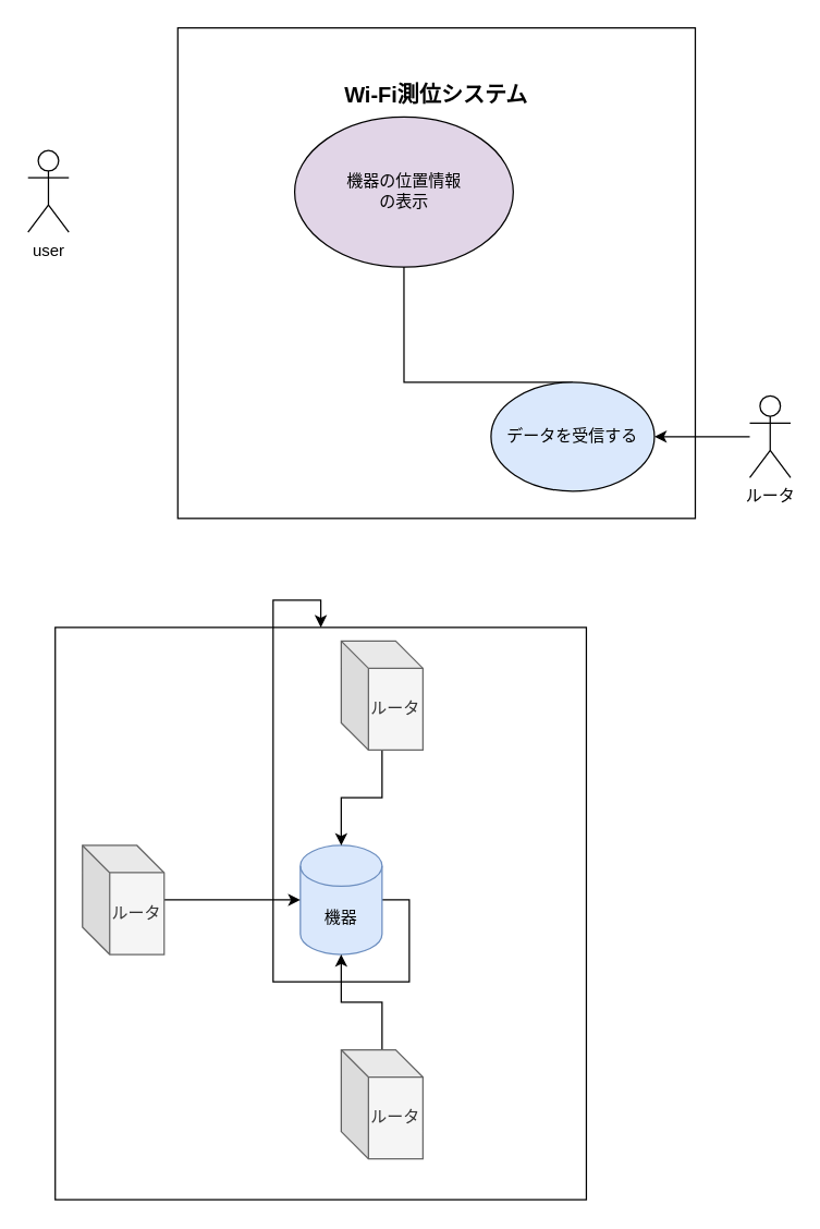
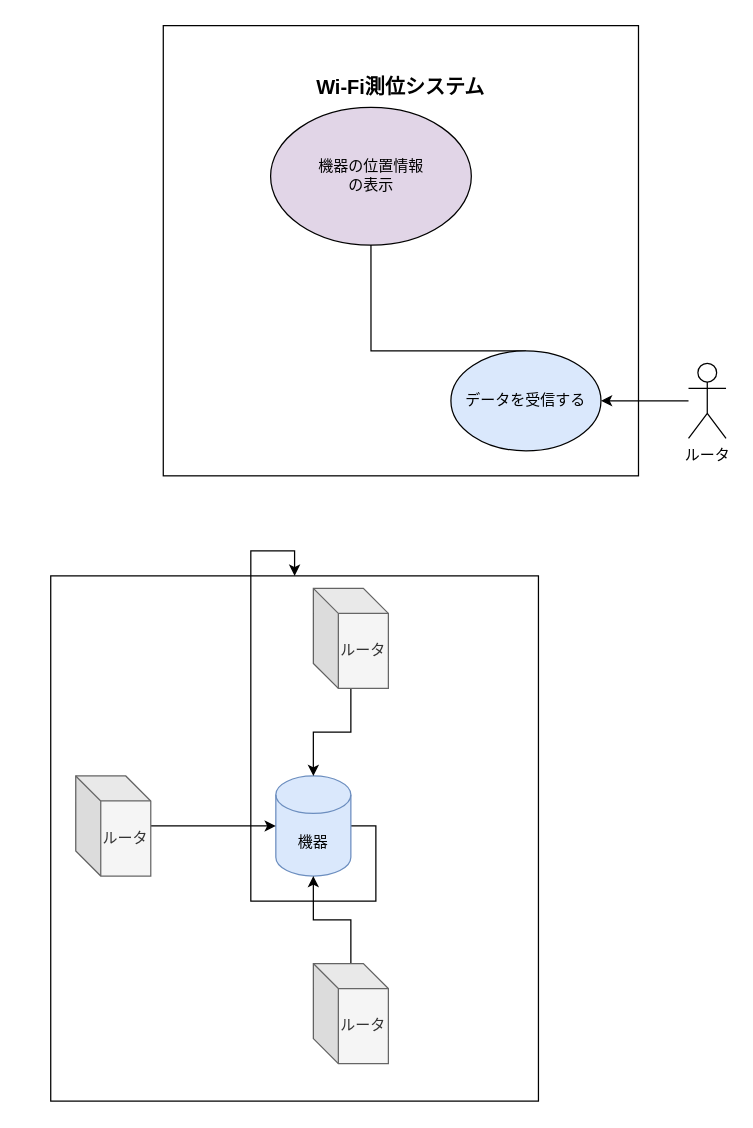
  <mxCell id="0" />
  <mxCell id="1" parent="0" />
  <mxCell id="2" value="" style="rounded=0;whiteSpace=wrap;html=1;" vertex="1" parent="1"><mxGeometry x="40" y="460" width="390" height="420" as="geometry" /></mxCell>
  <mxCell id="3" style="edgeStyle=orthogonalEdgeStyle;rounded=0;orthogonalLoop=1;jettySize=auto;html=1;exitX=0.5;exitY=1;exitDx=0;exitDy=0;" edge="1" parent="1"><mxGeometry relative="1" as="geometry"><mxPoint x="440" y="560" as="sourcePoint" /><mxPoint x="440" y="560" as="targetPoint" /></mxGeometry></mxCell>
  <mxCell id="4" value="" style="group" vertex="1" connectable="0" parent="1"><mxGeometry x="130" y="20" width="380" height="360" as="geometry" /></mxCell>
  <mxCell id="5" value="" style="rounded=0;whiteSpace=wrap;html=1;" vertex="1" parent="4"><mxGeometry width="380" height="360" as="geometry" /></mxCell>
  <mxCell id="6" value="&lt;font style=&quot;font-size: 16px&quot;&gt;&lt;b&gt;Wi-Fi測位システム&lt;/b&gt;&lt;/font&gt;" style="text;html=1;strokeColor=none;fillColor=none;align=center;verticalAlign=middle;whiteSpace=wrap;rounded=0;" vertex="1" parent="4"><mxGeometry x="85.806" y="32.727" width="208.387" height="32.727" as="geometry" /></mxCell>
  <mxCell id="7" value="機器の位置情報&lt;br&gt;の表示" style="ellipse;whiteSpace=wrap;html=1;fillColor=#e1d5e7;" vertex="1" parent="4"><mxGeometry x="85.81" y="65.45" width="160.52" height="110" as="geometry" /></mxCell>
  <mxCell id="8" style="edgeStyle=orthogonalEdgeStyle;rounded=0;orthogonalLoop=1;jettySize=auto;html=1;entryX=0.5;entryY=1;entryDx=0;entryDy=0;endArrow=none;" edge="1" parent="4" source="9" target="7"><mxGeometry relative="1" as="geometry"><Array as="points"><mxPoint x="166" y="260" /></Array></mxGeometry></mxCell>
  <mxCell id="9" value="データを受信する" style="ellipse;whiteSpace=wrap;html=1;fillColor=#dae8fc;" vertex="1" parent="4"><mxGeometry x="230" y="260" width="120" height="80" as="geometry" /></mxCell>
- <mxCell id="10" value="user" style="shape=umlActor;verticalLabelPosition=bottom;verticalAlign=top;html=1;outlineConnect=0;" vertex="1" parent="1"><mxGeometry x="20" y="110" width="30" height="60" as="geometry" /></mxCell>
  <mxCell id="11" style="edgeStyle=orthogonalEdgeStyle;rounded=0;orthogonalLoop=1;jettySize=auto;html=1;exitX=1;exitY=0.5;exitDx=0;exitDy=0;exitPerimeter=0;" edge="1" parent="1" source="12" target="2"><mxGeometry relative="1" as="geometry"><mxPoint x="350" y="380" as="targetPoint" /></mxGeometry></mxCell>
  <mxCell id="12" value="機器" style="shape=cylinder3;whiteSpace=wrap;html=1;boundedLbl=1;backgroundOutline=1;size=15;fillColor=#dae8fc;strokeColor=#6c8ebf;" vertex="1" parent="1"><mxGeometry x="220" y="620" width="60" height="80" as="geometry" /></mxCell>
  <mxCell id="13" style="edgeStyle=orthogonalEdgeStyle;rounded=0;orthogonalLoop=1;jettySize=auto;html=1;entryX=0;entryY=0.5;entryDx=0;entryDy=0;entryPerimeter=0;" edge="1" parent="1" source="14" target="12"><mxGeometry relative="1" as="geometry" /></mxCell>
  <mxCell id="14" value="&lt;span&gt;ルータ&lt;/span&gt;" style="shape=cube;whiteSpace=wrap;html=1;boundedLbl=1;backgroundOutline=1;darkOpacity=0.05;darkOpacity2=0.1;fillColor=#f5f5f5;strokeColor=#666666;fontColor=#333333;" vertex="1" parent="1"><mxGeometry x="60" y="620" width="60" height="80" as="geometry" /></mxCell>
  <mxCell id="15" style="edgeStyle=orthogonalEdgeStyle;rounded=0;orthogonalLoop=1;jettySize=auto;html=1;entryX=0.5;entryY=0;entryDx=0;entryDy=0;entryPerimeter=0;" edge="1" parent="1" source="16" target="12"><mxGeometry relative="1" as="geometry" /></mxCell>
  <mxCell id="16" value="ルータ" style="shape=cube;whiteSpace=wrap;html=1;boundedLbl=1;backgroundOutline=1;darkOpacity=0.05;darkOpacity2=0.1;fillColor=#f5f5f5;strokeColor=#666666;fontColor=#333333;" vertex="1" parent="1"><mxGeometry x="250" y="470" width="60" height="80" as="geometry" /></mxCell>
  <mxCell id="17" style="edgeStyle=orthogonalEdgeStyle;rounded=0;orthogonalLoop=1;jettySize=auto;html=1;entryX=0.5;entryY=1;entryDx=0;entryDy=0;entryPerimeter=0;" edge="1" parent="1" source="18" target="12"><mxGeometry relative="1" as="geometry" /></mxCell>
  <mxCell id="18" value="&lt;span&gt;ルータ&lt;/span&gt;" style="shape=cube;whiteSpace=wrap;html=1;boundedLbl=1;backgroundOutline=1;darkOpacity=0.05;darkOpacity2=0.1;fillColor=#f5f5f5;strokeColor=#666666;fontColor=#333333;" vertex="1" parent="1"><mxGeometry x="250" y="770" width="60" height="80" as="geometry" /></mxCell>
  <mxCell id="19" style="edgeStyle=orthogonalEdgeStyle;rounded=0;orthogonalLoop=1;jettySize=auto;html=1;entryX=1;entryY=0.5;entryDx=0;entryDy=0;" edge="1" parent="1" source="20" target="9"><mxGeometry relative="1" as="geometry" /></mxCell>
  <mxCell id="20" value="ルータ" style="shape=umlActor;verticalLabelPosition=bottom;verticalAlign=top;html=1;outlineConnect=0;" vertex="1" parent="1"><mxGeometry x="550" y="290" width="30" height="60" as="geometry" /></mxCell>
